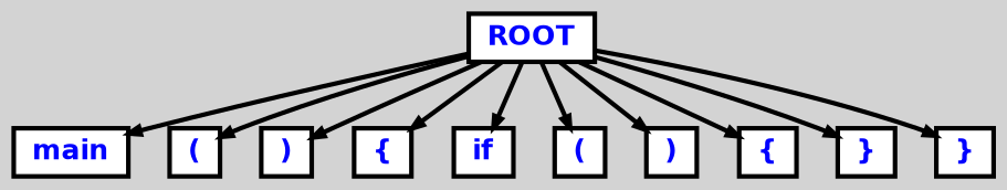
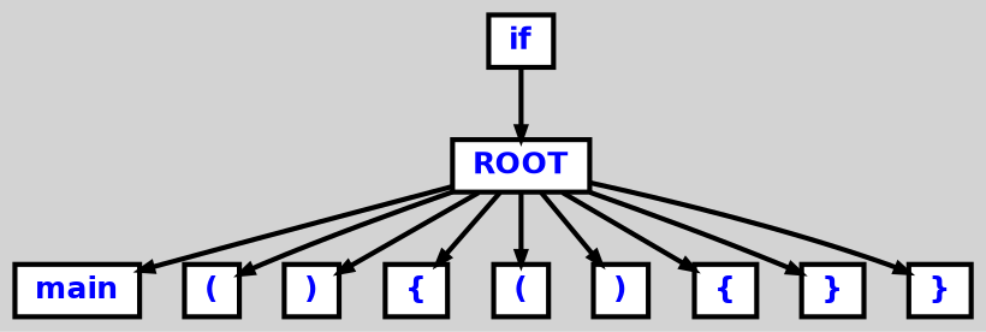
  digraph {
    bgcolor=lightgrey
    ordering=out
    ranksep=.4
    node [color=black fillcolor=white fixedsize=false fontcolor=blue fontname="Helvetica-bold" fontsize=12 shape=box style="filled, solid, bold"]
    edge [arrowsize=.5 color=black style=bold]
    n1 [height=.25 label=ROOT width=.25]
    n2 [height=.25 label=main width=.25]
    n3 [height=.25 label="(" width=.25]
    n4 [height=.25 label=")" width=.25]
    n5 [height=.25 label="{" width=.25]
    n6 [height=.25 label=if width=.25]
    n7 [height=.25 label="(" width=.25]
    n8 [height=.25 label=")" width=.25]
    n9 [height=.25 label="{" width=.25]
    n10 [height=.25 label="}" width=.25]
    n11 [height=.25 label="}" width=.25]
    n1 -> n2
    n1 -> n3
    n1 -> n4
    n1 -> n5
-   n1 -> n6
+   n6 -> n1
    n1 -> n7
    n1 -> n8
    n1 -> n9
    n1 -> n10
    n1 -> n11
  }
